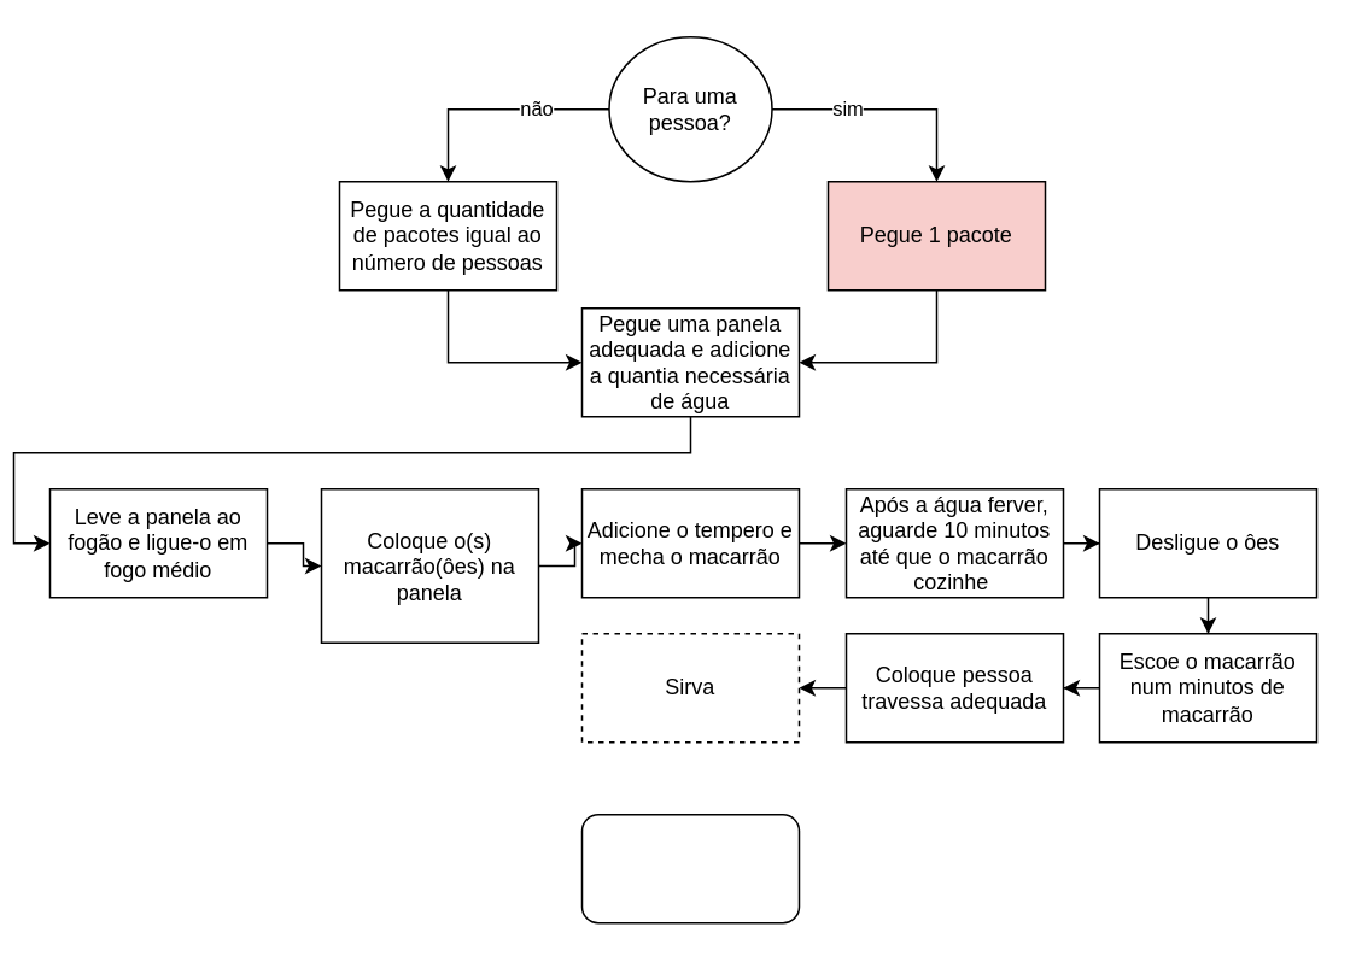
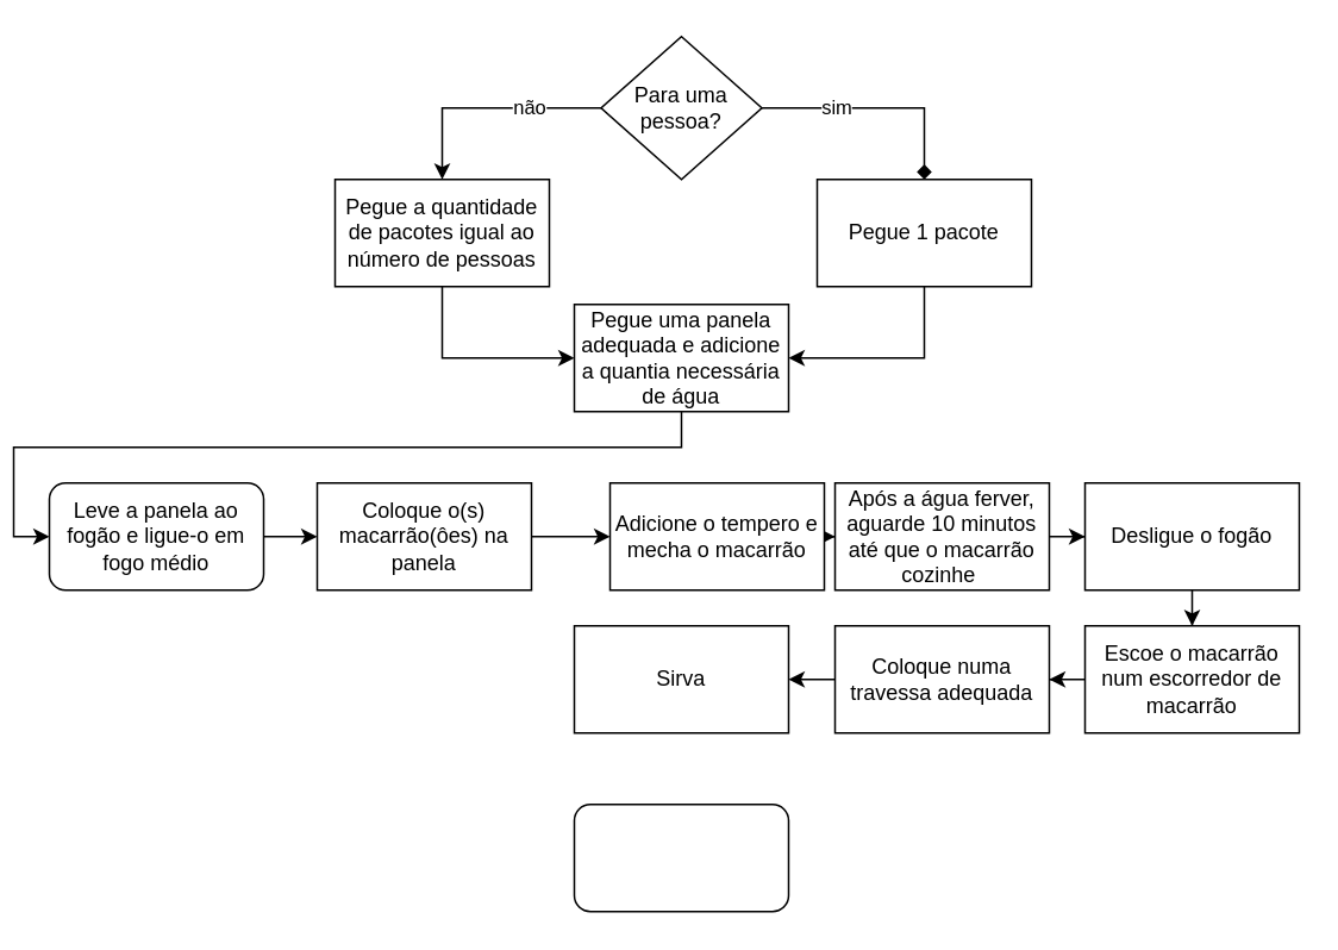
  <mxCell id="0" />
  <mxCell id="1" parent="0" />
- <mxCell id="2" value="sim" style="edgeStyle=orthogonalEdgeStyle;rounded=0;orthogonalLoop=1;jettySize=auto;html=1;exitX=1;exitY=0.5;exitDx=0;exitDy=0;entryX=0.5;entryY=0;entryDx=0;entryDy=0;" edge="1" parent="1" source="4" target="6"><mxGeometry x="-0.366" relative="1" as="geometry"><mxPoint as="offset" /></mxGeometry></mxCell>
+ <mxCell id="2" value="sim" style="edgeStyle=orthogonalEdgeStyle;rounded=0;orthogonalLoop=1;jettySize=auto;html=1;exitX=1;exitY=0.5;exitDx=0;exitDy=0;entryX=0.5;entryY=0;entryDx=0;entryDy=0;endArrow=diamond;" edge="1" parent="1" source="4" target="6"><mxGeometry x="-0.366" relative="1" as="geometry"><mxPoint as="offset" /></mxGeometry></mxCell>
  <mxCell id="3" value="não" style="edgeStyle=orthogonalEdgeStyle;rounded=0;orthogonalLoop=1;jettySize=auto;html=1;exitX=0;exitY=0.5;exitDx=0;exitDy=0;entryX=0.5;entryY=0;entryDx=0;entryDy=0;" edge="1" parent="1" source="4" target="8"><mxGeometry x="-0.384" relative="1" as="geometry"><mxPoint as="offset" /></mxGeometry></mxCell>
- <mxCell id="4" value="Para uma pessoa?" style="ellipse;whiteSpace=wrap;html=1;" vertex="1" parent="1"><mxGeometry x="329" y="20" width="90" height="80" as="geometry" /></mxCell>
+ <mxCell id="4" value="Para uma pessoa?" style="rhombus;whiteSpace=wrap;html=1;" vertex="1" parent="1"><mxGeometry x="329" y="20" width="90" height="80" as="geometry" /></mxCell>
  <mxCell id="5" style="edgeStyle=orthogonalEdgeStyle;rounded=0;orthogonalLoop=1;jettySize=auto;html=1;exitX=0.5;exitY=1;exitDx=0;exitDy=0;entryX=1;entryY=0.5;entryDx=0;entryDy=0;" edge="1" parent="1" source="6" target="10"><mxGeometry relative="1" as="geometry" /></mxCell>
- <mxCell id="6" value="Pegue 1 pacote" style="rounded=0;whiteSpace=wrap;html=1;fillColor=#f8cecc;" vertex="1" parent="1"><mxGeometry x="450" y="100" width="120" height="60" as="geometry" /></mxCell>
+ <mxCell id="6" value="Pegue 1 pacote" style="rounded=0;whiteSpace=wrap;html=1;" vertex="1" parent="1"><mxGeometry x="450" y="100" width="120" height="60" as="geometry" /></mxCell>
  <mxCell id="7" style="edgeStyle=orthogonalEdgeStyle;rounded=0;orthogonalLoop=1;jettySize=auto;html=1;exitX=0.5;exitY=1;exitDx=0;exitDy=0;entryX=0;entryY=0.5;entryDx=0;entryDy=0;" edge="1" parent="1" source="8" target="10"><mxGeometry relative="1" as="geometry" /></mxCell>
  <mxCell id="8" value="Pegue a quantidade de pacotes igual ao número de pessoas" style="rounded=0;whiteSpace=wrap;html=1;" vertex="1" parent="1"><mxGeometry x="180" y="100" width="120" height="60" as="geometry" /></mxCell>
  <mxCell id="9" style="edgeStyle=orthogonalEdgeStyle;rounded=0;orthogonalLoop=1;jettySize=auto;html=1;exitX=0.5;exitY=1;exitDx=0;exitDy=0;entryX=0;entryY=0.5;entryDx=0;entryDy=0;" edge="1" parent="1" source="10" target="12"><mxGeometry relative="1" as="geometry" /></mxCell>
  <mxCell id="10" value="Pegue uma panela adequada e adicione a quantia necessária de água" style="rounded=0;whiteSpace=wrap;html=1;" vertex="1" parent="1"><mxGeometry x="314" y="170" width="120" height="60" as="geometry" /></mxCell>
  <mxCell id="11" value="" style="edgeStyle=orthogonalEdgeStyle;rounded=0;orthogonalLoop=1;jettySize=auto;html=1;" edge="1" parent="1" source="12" target="14"><mxGeometry relative="1" as="geometry" /></mxCell>
- <mxCell id="12" value="Leve a panela ao fogão e ligue-o em fogo médio" style="rounded=0;whiteSpace=wrap;html=1;" vertex="1" parent="1"><mxGeometry x="20" y="270" width="120" height="60" as="geometry" /></mxCell>
+ <mxCell id="12" value="Leve a panela ao fogão e ligue-o em fogo médio" style="whiteSpace=wrap;html=1;rounded=1;" vertex="1" parent="1"><mxGeometry x="20" y="270" width="120" height="60" as="geometry" /></mxCell>
  <mxCell id="13" value="" style="edgeStyle=orthogonalEdgeStyle;rounded=0;orthogonalLoop=1;jettySize=auto;html=1;" edge="1" parent="1" source="14" target="16"><mxGeometry relative="1" as="geometry" /></mxCell>
- <mxCell id="14" value="Coloque o(s) macarrão(ôes) na panela" style="whiteSpace=wrap;html=1;rounded=0;" vertex="1" parent="1"><mxGeometry x="170" y="270" width="120" height="85" as="geometry" /></mxCell>
+ <mxCell id="14" value="Coloque o(s) macarrão(ôes) na panela" style="whiteSpace=wrap;html=1;rounded=0;" vertex="1" parent="1"><mxGeometry x="170" y="270" width="120" height="60" as="geometry" /></mxCell>
  <mxCell id="15" value="" style="edgeStyle=orthogonalEdgeStyle;rounded=0;orthogonalLoop=1;jettySize=auto;html=1;" edge="1" parent="1" source="16" target="18"><mxGeometry relative="1" as="geometry" /></mxCell>
- <mxCell id="16" value="Adicione o tempero e mecha o macarrão" style="whiteSpace=wrap;html=1;rounded=0;" vertex="1" parent="1"><mxGeometry x="314" y="270" width="120" height="60" as="geometry" /></mxCell>
+ <mxCell id="16" value="Adicione o tempero e mecha o macarrão" style="whiteSpace=wrap;html=1;rounded=0;" vertex="1" parent="1"><mxGeometry x="334" y="270" width="120" height="60" as="geometry" /></mxCell>
  <mxCell id="17" value="" style="edgeStyle=orthogonalEdgeStyle;rounded=0;orthogonalLoop=1;jettySize=auto;html=1;" edge="1" parent="1" source="18" target="20"><mxGeometry relative="1" as="geometry" /></mxCell>
  <mxCell id="18" value="Após a água ferver, aguarde 10 minutos até que o macarrão cozinhe&amp;nbsp;" style="whiteSpace=wrap;html=1;rounded=0;" vertex="1" parent="1"><mxGeometry x="460" y="270" width="120" height="60" as="geometry" /></mxCell>
  <mxCell id="19" value="" style="edgeStyle=orthogonalEdgeStyle;rounded=0;orthogonalLoop=1;jettySize=auto;html=1;" edge="1" parent="1" source="20" target="22"><mxGeometry relative="1" as="geometry" /></mxCell>
- <mxCell id="20" value="Desligue o ôes" style="whiteSpace=wrap;html=1;rounded=0;" vertex="1" parent="1"><mxGeometry x="600" y="270" width="120" height="60" as="geometry" /></mxCell>
+ <mxCell id="20" value="Desligue o fogão" style="whiteSpace=wrap;html=1;rounded=0;" vertex="1" parent="1"><mxGeometry x="600" y="270" width="120" height="60" as="geometry" /></mxCell>
  <mxCell id="21" value="" style="edgeStyle=orthogonalEdgeStyle;rounded=0;orthogonalLoop=1;jettySize=auto;html=1;" edge="1" parent="1" source="22" target="24"><mxGeometry relative="1" as="geometry" /></mxCell>
- <mxCell id="22" value="Escoe o macarrão num minutos de macarrão" style="whiteSpace=wrap;html=1;rounded=0;" vertex="1" parent="1"><mxGeometry x="600" y="350" width="120" height="60" as="geometry" /></mxCell>
+ <mxCell id="22" value="Escoe o macarrão num escorredor de macarrão" style="whiteSpace=wrap;html=1;rounded=0;" vertex="1" parent="1"><mxGeometry x="600" y="350" width="120" height="60" as="geometry" /></mxCell>
  <mxCell id="23" value="" style="edgeStyle=orthogonalEdgeStyle;rounded=0;orthogonalLoop=1;jettySize=auto;html=1;" edge="1" parent="1" source="24" target="25"><mxGeometry relative="1" as="geometry" /></mxCell>
- <mxCell id="24" value="Coloque pessoa travessa adequada" style="whiteSpace=wrap;html=1;rounded=0;" vertex="1" parent="1"><mxGeometry x="460" y="350" width="120" height="60" as="geometry" /></mxCell>
- <mxCell id="25" value="Sirva" style="whiteSpace=wrap;html=1;rounded=0;dashed=1;" vertex="1" parent="1"><mxGeometry x="314" y="350" width="120" height="60" as="geometry" /></mxCell>
+ <mxCell id="24" value="Coloque numa travessa adequada" style="whiteSpace=wrap;html=1;rounded=0;" vertex="1" parent="1"><mxGeometry x="460" y="350" width="120" height="60" as="geometry" /></mxCell>
+ <mxCell id="25" value="Sirva" style="whiteSpace=wrap;html=1;rounded=0;" vertex="1" parent="1"><mxGeometry x="314" y="350" width="120" height="60" as="geometry" /></mxCell>
  <mxCell id="26" value="" style="rounded=1;whiteSpace=wrap;html=1;" vertex="1" parent="1"><mxGeometry x="314" y="450" width="120" height="60" as="geometry" /></mxCell>
